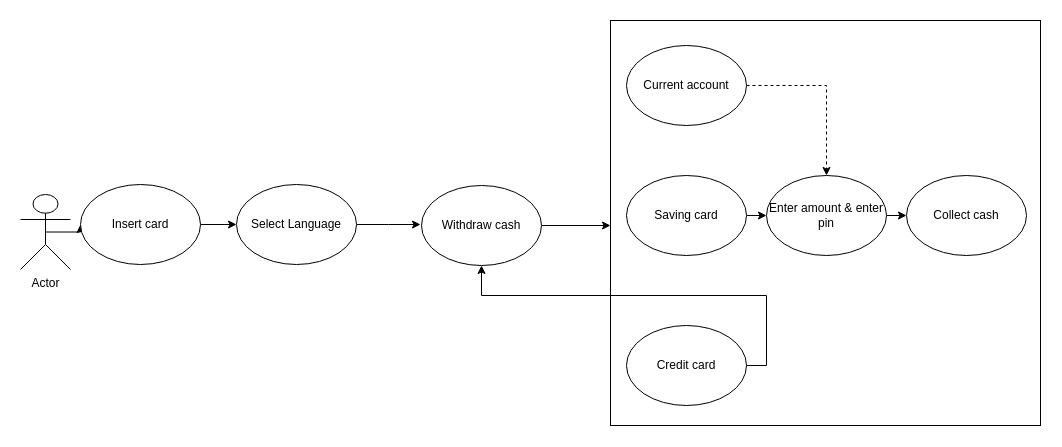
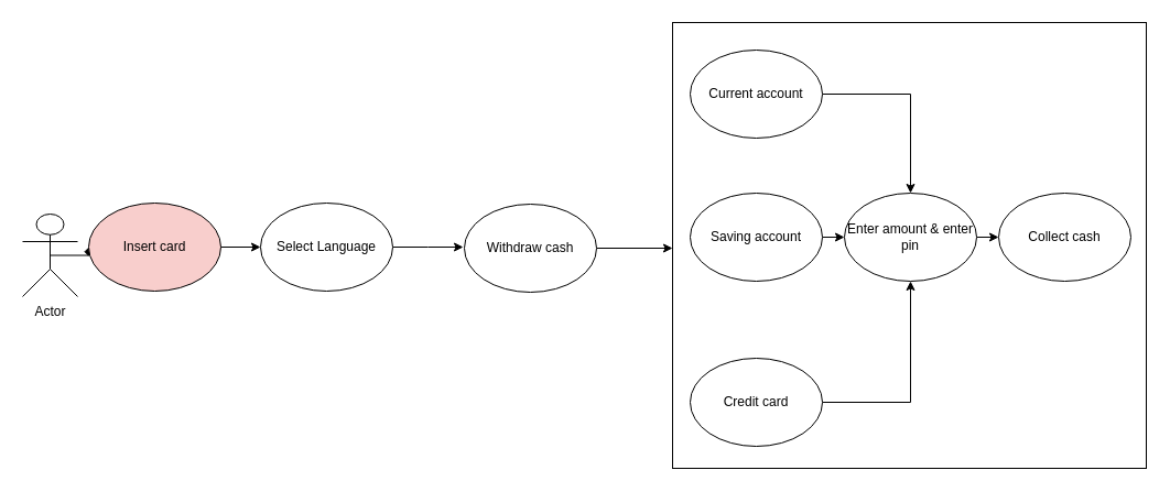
  <mxCell id="0" />
  <mxCell id="1" parent="0" />
- <mxCell id="2" style="edgeStyle=orthogonalEdgeStyle;rounded=0;orthogonalLoop=1;jettySize=auto;html=1;exitX=0.5;exitY=0.5;exitDx=0;exitDy=0;exitPerimeter=0;entryX=0;entryY=0.5;entryDx=0;entryDy=0;" edge="1" parent="1" source="3" target="5"><mxGeometry relative="1" as="geometry" /></mxCell>
+ <mxCell id="2" style="edgeStyle=orthogonalEdgeStyle;rounded=0;orthogonalLoop=1;jettySize=auto;html=1;exitX=0.5;exitY=0.5;exitDx=0;exitDy=0;exitPerimeter=0;entryX=0;entryY=0.5;entryDx=0;entryDy=0;endArrow=diamond;" edge="1" parent="1" source="3" target="5"><mxGeometry relative="1" as="geometry" /></mxCell>
  <mxCell id="3" value="Actor" style="shape=umlActor;verticalLabelPosition=bottom;verticalAlign=top;html=1;outlineConnect=0;" vertex="1" parent="1"><mxGeometry x="20" y="194" width="50" height="75" as="geometry" /></mxCell>
  <mxCell id="4" style="edgeStyle=orthogonalEdgeStyle;rounded=0;orthogonalLoop=1;jettySize=auto;html=1;exitX=1;exitY=0.5;exitDx=0;exitDy=0;entryX=0;entryY=0.5;entryDx=0;entryDy=0;" edge="1" parent="1" source="5" target="7"><mxGeometry relative="1" as="geometry" /></mxCell>
- <mxCell id="5" value="Insert card" style="ellipse;whiteSpace=wrap;html=1;" vertex="1" parent="1"><mxGeometry x="80" y="184" width="120" height="80" as="geometry" /></mxCell>
+ <mxCell id="5" value="Insert card" style="ellipse;whiteSpace=wrap;html=1;fillColor=#f8cecc;" vertex="1" parent="1"><mxGeometry x="80" y="184" width="120" height="80" as="geometry" /></mxCell>
  <mxCell id="6" style="edgeStyle=orthogonalEdgeStyle;rounded=0;orthogonalLoop=1;jettySize=auto;html=1;exitX=1;exitY=0.5;exitDx=0;exitDy=0;" edge="1" parent="1" source="7"><mxGeometry relative="1" as="geometry"><mxPoint x="420" y="224" as="targetPoint" /></mxGeometry></mxCell>
  <mxCell id="7" value="Select Language" style="ellipse;whiteSpace=wrap;html=1;" vertex="1" parent="1"><mxGeometry x="236" y="184" width="120" height="80" as="geometry" /></mxCell>
  <mxCell id="8" style="edgeStyle=orthogonalEdgeStyle;rounded=0;orthogonalLoop=1;jettySize=auto;html=1;exitX=1;exitY=0.5;exitDx=0;exitDy=0;entryX=0;entryY=0.5;entryDx=0;entryDy=0;" edge="1" parent="1" source="9"><mxGeometry relative="1" as="geometry"><mxPoint x="610" y="225" as="targetPoint" /></mxGeometry></mxCell>
  <mxCell id="9" value="Withdraw cash" style="ellipse;whiteSpace=wrap;html=1;" vertex="1" parent="1"><mxGeometry x="421" y="185" width="120" height="80" as="geometry" /></mxCell>
- <mxCell id="10" style="edgeStyle=orthogonalEdgeStyle;rounded=0;orthogonalLoop=1;jettySize=auto;html=1;exitX=1;exitY=0.5;exitDx=0;exitDy=0;dashed=1;" edge="1" parent="1" source="11" target="17"><mxGeometry relative="1" as="geometry" /></mxCell>
+ <mxCell id="10" style="edgeStyle=orthogonalEdgeStyle;rounded=0;orthogonalLoop=1;jettySize=auto;html=1;exitX=1;exitY=0.5;exitDx=0;exitDy=0;" edge="1" parent="1" source="11" target="17"><mxGeometry relative="1" as="geometry" /></mxCell>
  <mxCell id="11" value="Current account" style="ellipse;whiteSpace=wrap;html=1;" vertex="1" parent="1"><mxGeometry x="626" y="45" width="120" height="80" as="geometry" /></mxCell>
  <mxCell id="12" style="edgeStyle=orthogonalEdgeStyle;rounded=0;orthogonalLoop=1;jettySize=auto;html=1;exitX=1;exitY=0.5;exitDx=0;exitDy=0;entryX=0;entryY=0.5;entryDx=0;entryDy=0;" edge="1" parent="1" source="13" target="17"><mxGeometry relative="1" as="geometry" /></mxCell>
- <mxCell id="13" value="Saving card" style="ellipse;whiteSpace=wrap;html=1;" vertex="1" parent="1"><mxGeometry x="626" y="175" width="120" height="80" as="geometry" /></mxCell>
- <mxCell id="14" style="edgeStyle=orthogonalEdgeStyle;rounded=0;orthogonalLoop=1;jettySize=auto;html=1;exitX=1;exitY=0.5;exitDx=0;exitDy=0;" edge="1" parent="1" source="15" target="9"><mxGeometry relative="1" as="geometry" /></mxCell>
+ <mxCell id="13" value="Saving account" style="ellipse;whiteSpace=wrap;html=1;" vertex="1" parent="1"><mxGeometry x="626" y="175" width="120" height="80" as="geometry" /></mxCell>
+ <mxCell id="14" style="edgeStyle=orthogonalEdgeStyle;rounded=0;orthogonalLoop=1;jettySize=auto;html=1;exitX=1;exitY=0.5;exitDx=0;exitDy=0;entryX=0.5;entryY=1;entryDx=0;entryDy=0;" edge="1" parent="1" source="15" target="17"><mxGeometry relative="1" as="geometry" /></mxCell>
  <mxCell id="15" value="Credit card" style="ellipse;whiteSpace=wrap;html=1;" vertex="1" parent="1"><mxGeometry x="626" y="325" width="120" height="80" as="geometry" /></mxCell>
  <mxCell id="16" style="edgeStyle=orthogonalEdgeStyle;rounded=0;orthogonalLoop=1;jettySize=auto;html=1;exitX=1;exitY=0.5;exitDx=0;exitDy=0;entryX=0;entryY=0.5;entryDx=0;entryDy=0;" edge="1" parent="1" source="17"><mxGeometry relative="1" as="geometry"><mxPoint x="906" y="215" as="targetPoint" /></mxGeometry></mxCell>
  <mxCell id="17" value="Enter amount &amp;amp; enter pin" style="ellipse;whiteSpace=wrap;html=1;" vertex="1" parent="1"><mxGeometry x="766" y="175" width="120" height="80" as="geometry" /></mxCell>
  <mxCell id="18" value="Collect cash" style="ellipse;whiteSpace=wrap;html=1;" vertex="1" parent="1"><mxGeometry x="906" y="175" width="120" height="80" as="geometry" /></mxCell>
  <mxCell id="19" value="" style="rounded=0;whiteSpace=wrap;html=1;fillColor=none;" vertex="1" parent="1"><mxGeometry x="610" y="20" width="430" height="405" as="geometry" /></mxCell>
